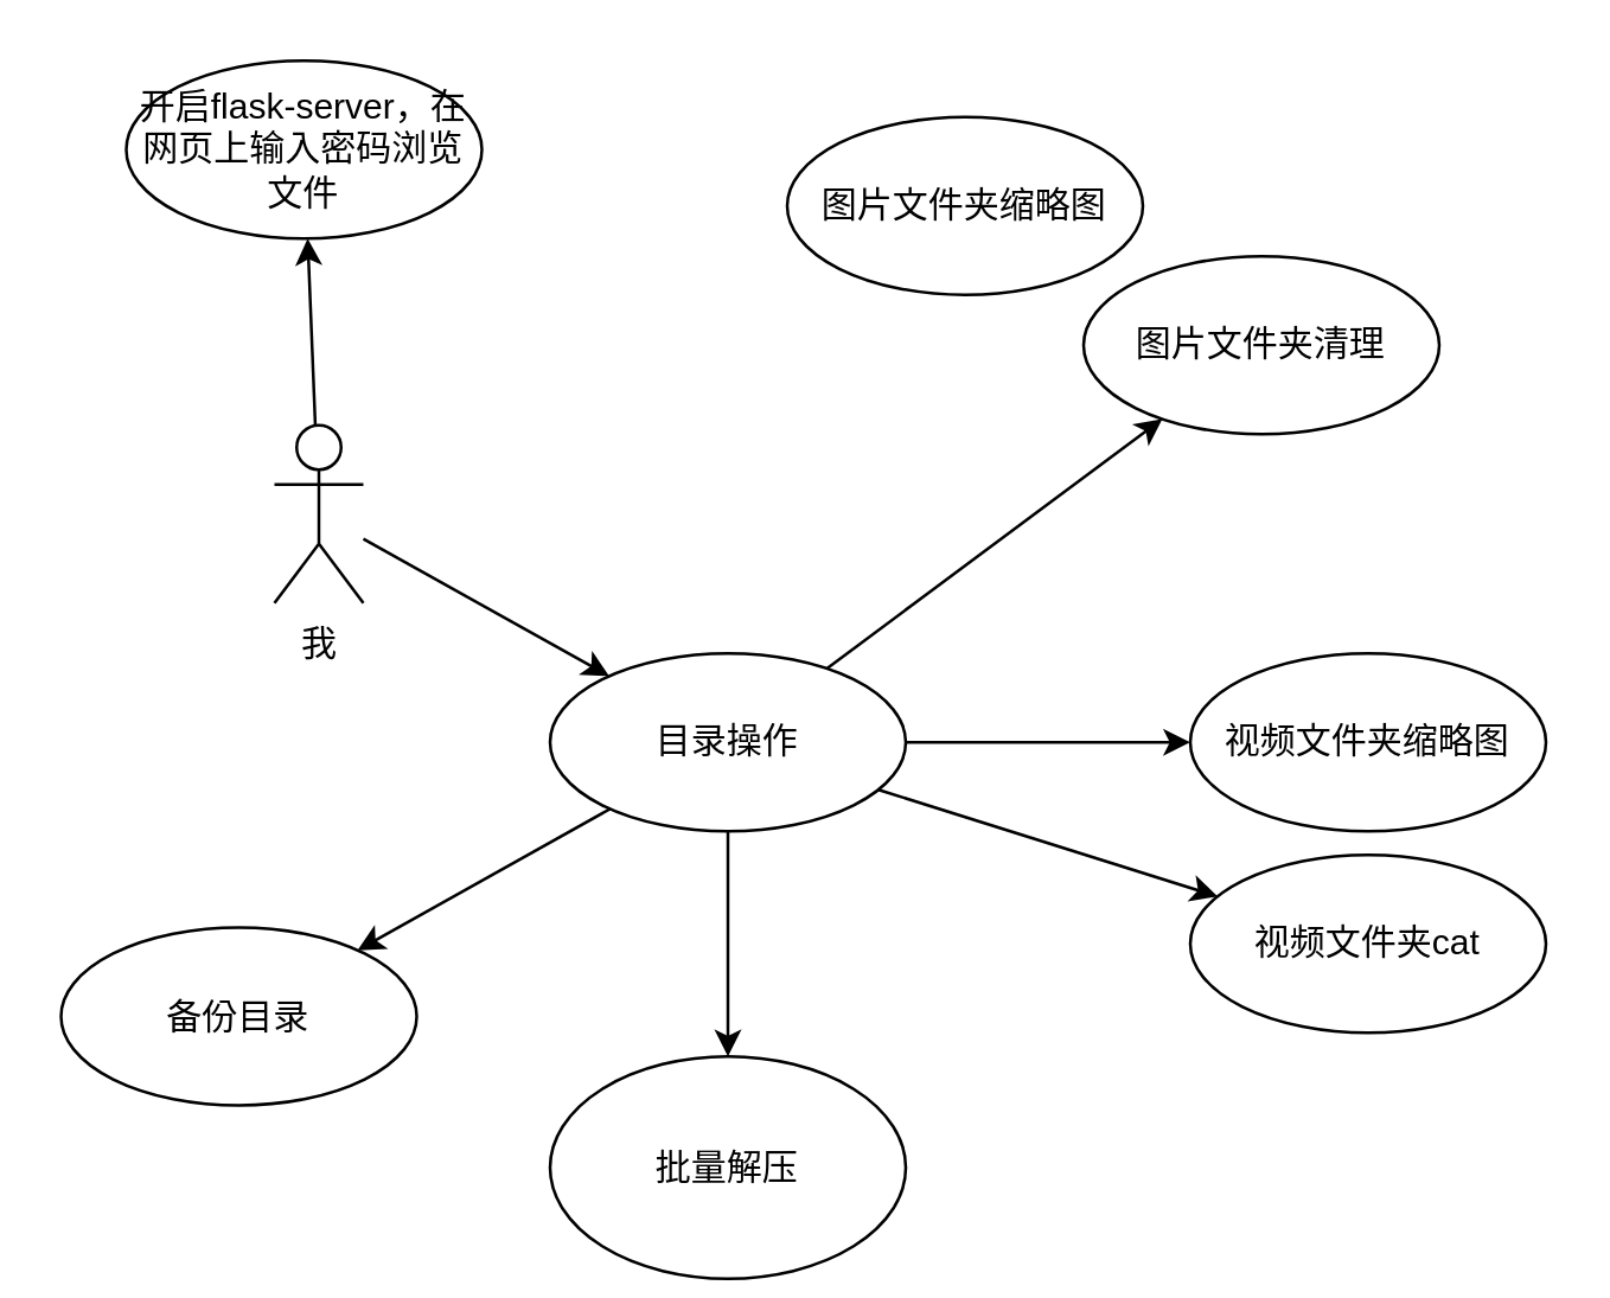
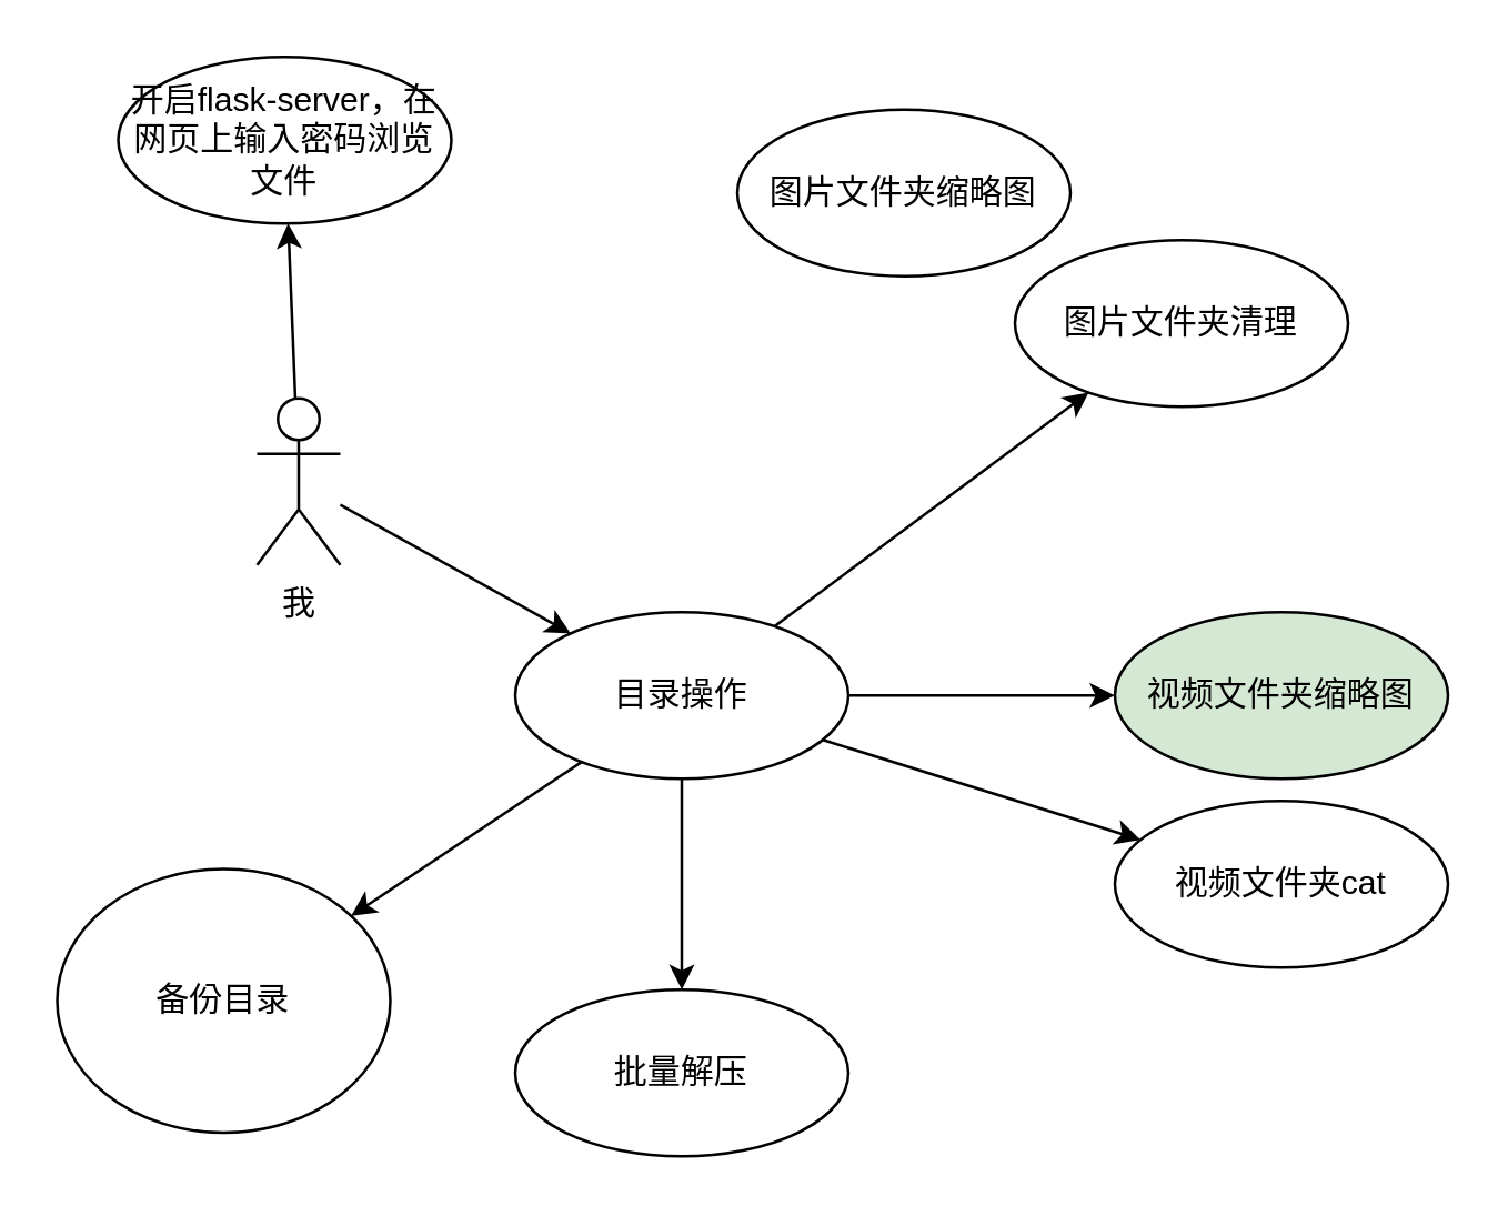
  <mxCell id="0" />
  <mxCell id="1" parent="0" />
  <mxCell id="2" style="edgeStyle=none;rounded=0;orthogonalLoop=1;jettySize=auto;html=1;" parent="1" source="4" target="7" edge="1"><mxGeometry relative="1" as="geometry"><mxPoint x="211.57" y="110.482" as="targetPoint" /></mxGeometry></mxCell>
  <mxCell id="3" style="edgeStyle=none;rounded=0;orthogonalLoop=1;jettySize=auto;html=1;" parent="1" source="4" target="13" edge="1"><mxGeometry relative="1" as="geometry" /></mxCell>
  <mxCell id="4" value="我" style="shape=umlActor;verticalLabelPosition=bottom;labelBackgroundColor=#ffffff;verticalAlign=top;html=1;outlineConnect=0;" parent="1" vertex="1"><mxGeometry x="92" y="143" width="30" height="60" as="geometry" /></mxCell>
  <mxCell id="5" value="图片文件夹缩略图" style="ellipse;whiteSpace=wrap;html=1;fillColor=#ffffff;" parent="1" vertex="1"><mxGeometry x="265" y="39" width="120" height="60" as="geometry" /></mxCell>
- <mxCell id="6" value="视频文件夹缩略图" style="ellipse;whiteSpace=wrap;html=1;fillColor=#ffffff;" parent="1" vertex="1"><mxGeometry x="401" y="220" width="120" height="60" as="geometry" /></mxCell>
+ <mxCell id="6" value="视频文件夹缩略图" style="ellipse;whiteSpace=wrap;html=1;fillColor=#d5e8d4;" parent="1" vertex="1"><mxGeometry x="401" y="220" width="120" height="60" as="geometry" /></mxCell>
  <mxCell id="7" value="开启flask-server，在网页上输入密码浏览文件" style="ellipse;whiteSpace=wrap;html=1;fillColor=#ffffff;" parent="1" vertex="1"><mxGeometry x="42" y="20" width="120" height="60" as="geometry" /></mxCell>
  <mxCell id="8" style="edgeStyle=none;rounded=0;orthogonalLoop=1;jettySize=auto;html=1;" parent="1" source="13" target="14" edge="1"><mxGeometry relative="1" as="geometry" /></mxCell>
  <mxCell id="9" style="edgeStyle=none;rounded=0;orthogonalLoop=1;jettySize=auto;html=1;" parent="1" source="13" target="15" edge="1"><mxGeometry relative="1" as="geometry" /></mxCell>
  <mxCell id="10" style="edgeStyle=none;rounded=0;orthogonalLoop=1;jettySize=auto;html=1;" parent="1" source="13" target="16" edge="1"><mxGeometry relative="1" as="geometry" /></mxCell>
  <mxCell id="11" style="edgeStyle=none;rounded=0;orthogonalLoop=1;jettySize=auto;html=1;" parent="1" source="13" target="6" edge="1"><mxGeometry relative="1" as="geometry" /></mxCell>
  <mxCell id="12" style="edgeStyle=none;rounded=0;orthogonalLoop=1;jettySize=auto;html=1;" parent="1" source="13" target="17" edge="1"><mxGeometry relative="1" as="geometry" /></mxCell>
  <mxCell id="13" value="目录操作" style="ellipse;whiteSpace=wrap;html=1;fillColor=#ffffff;" parent="1" vertex="1"><mxGeometry x="185" y="220" width="120" height="60" as="geometry" /></mxCell>
- <mxCell id="14" value="批量解压" style="ellipse;whiteSpace=wrap;html=1;fillColor=#ffffff;" parent="1" vertex="1"><mxGeometry x="185" y="356" width="120" height="75" as="geometry" /></mxCell>
- <mxCell id="15" value="备份目录" style="ellipse;whiteSpace=wrap;html=1;fillColor=#ffffff;" parent="1" vertex="1"><mxGeometry x="20" y="312.5" width="120" height="60" as="geometry" /></mxCell>
+ <mxCell id="14" value="批量解压" style="ellipse;whiteSpace=wrap;html=1;fillColor=#ffffff;" parent="1" vertex="1"><mxGeometry x="185" y="356" width="120" height="60" as="geometry" /></mxCell>
+ <mxCell id="15" value="备份目录" style="ellipse;whiteSpace=wrap;html=1;fillColor=#ffffff;" parent="1" vertex="1"><mxGeometry x="20" y="312.5" width="120" height="95" as="geometry" /></mxCell>
  <mxCell id="16" value="图片文件夹清理" style="ellipse;whiteSpace=wrap;html=1;fillColor=#ffffff;" parent="1" vertex="1"><mxGeometry x="365" y="86" width="120" height="60" as="geometry" /></mxCell>
  <mxCell id="17" value="视频文件夹cat" style="ellipse;whiteSpace=wrap;html=1;fillColor=#ffffff;" parent="1" vertex="1"><mxGeometry x="401" y="288" width="120" height="60" as="geometry" /></mxCell>
